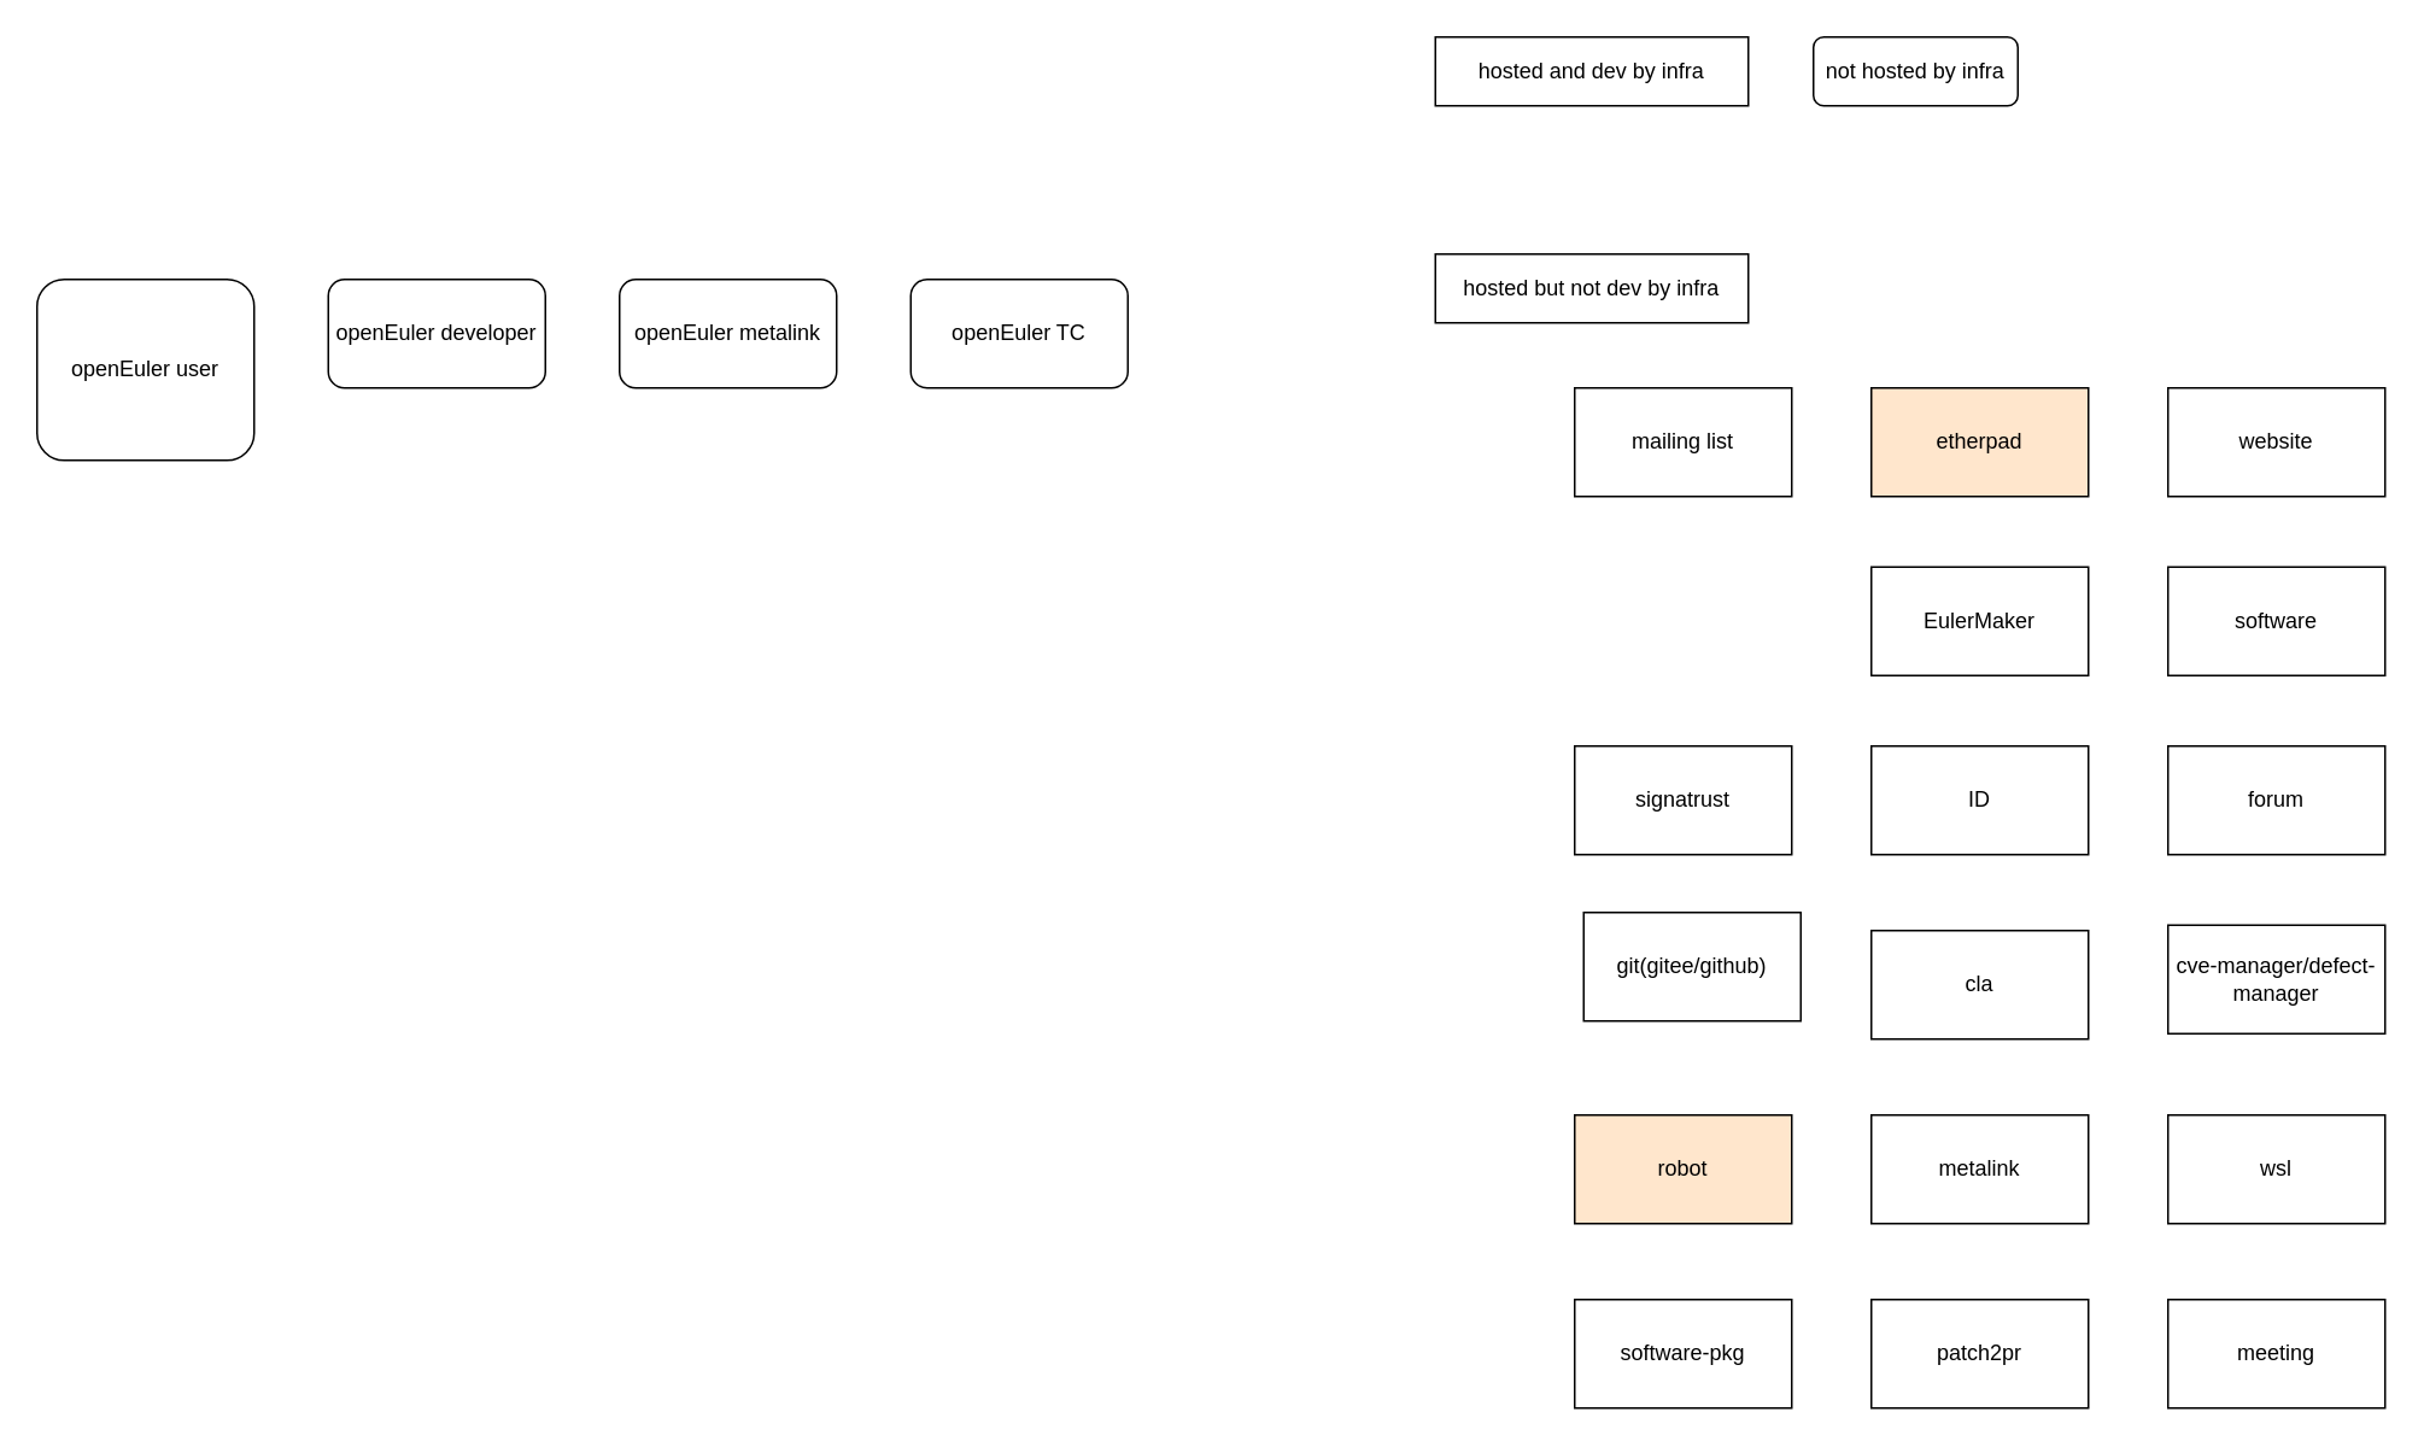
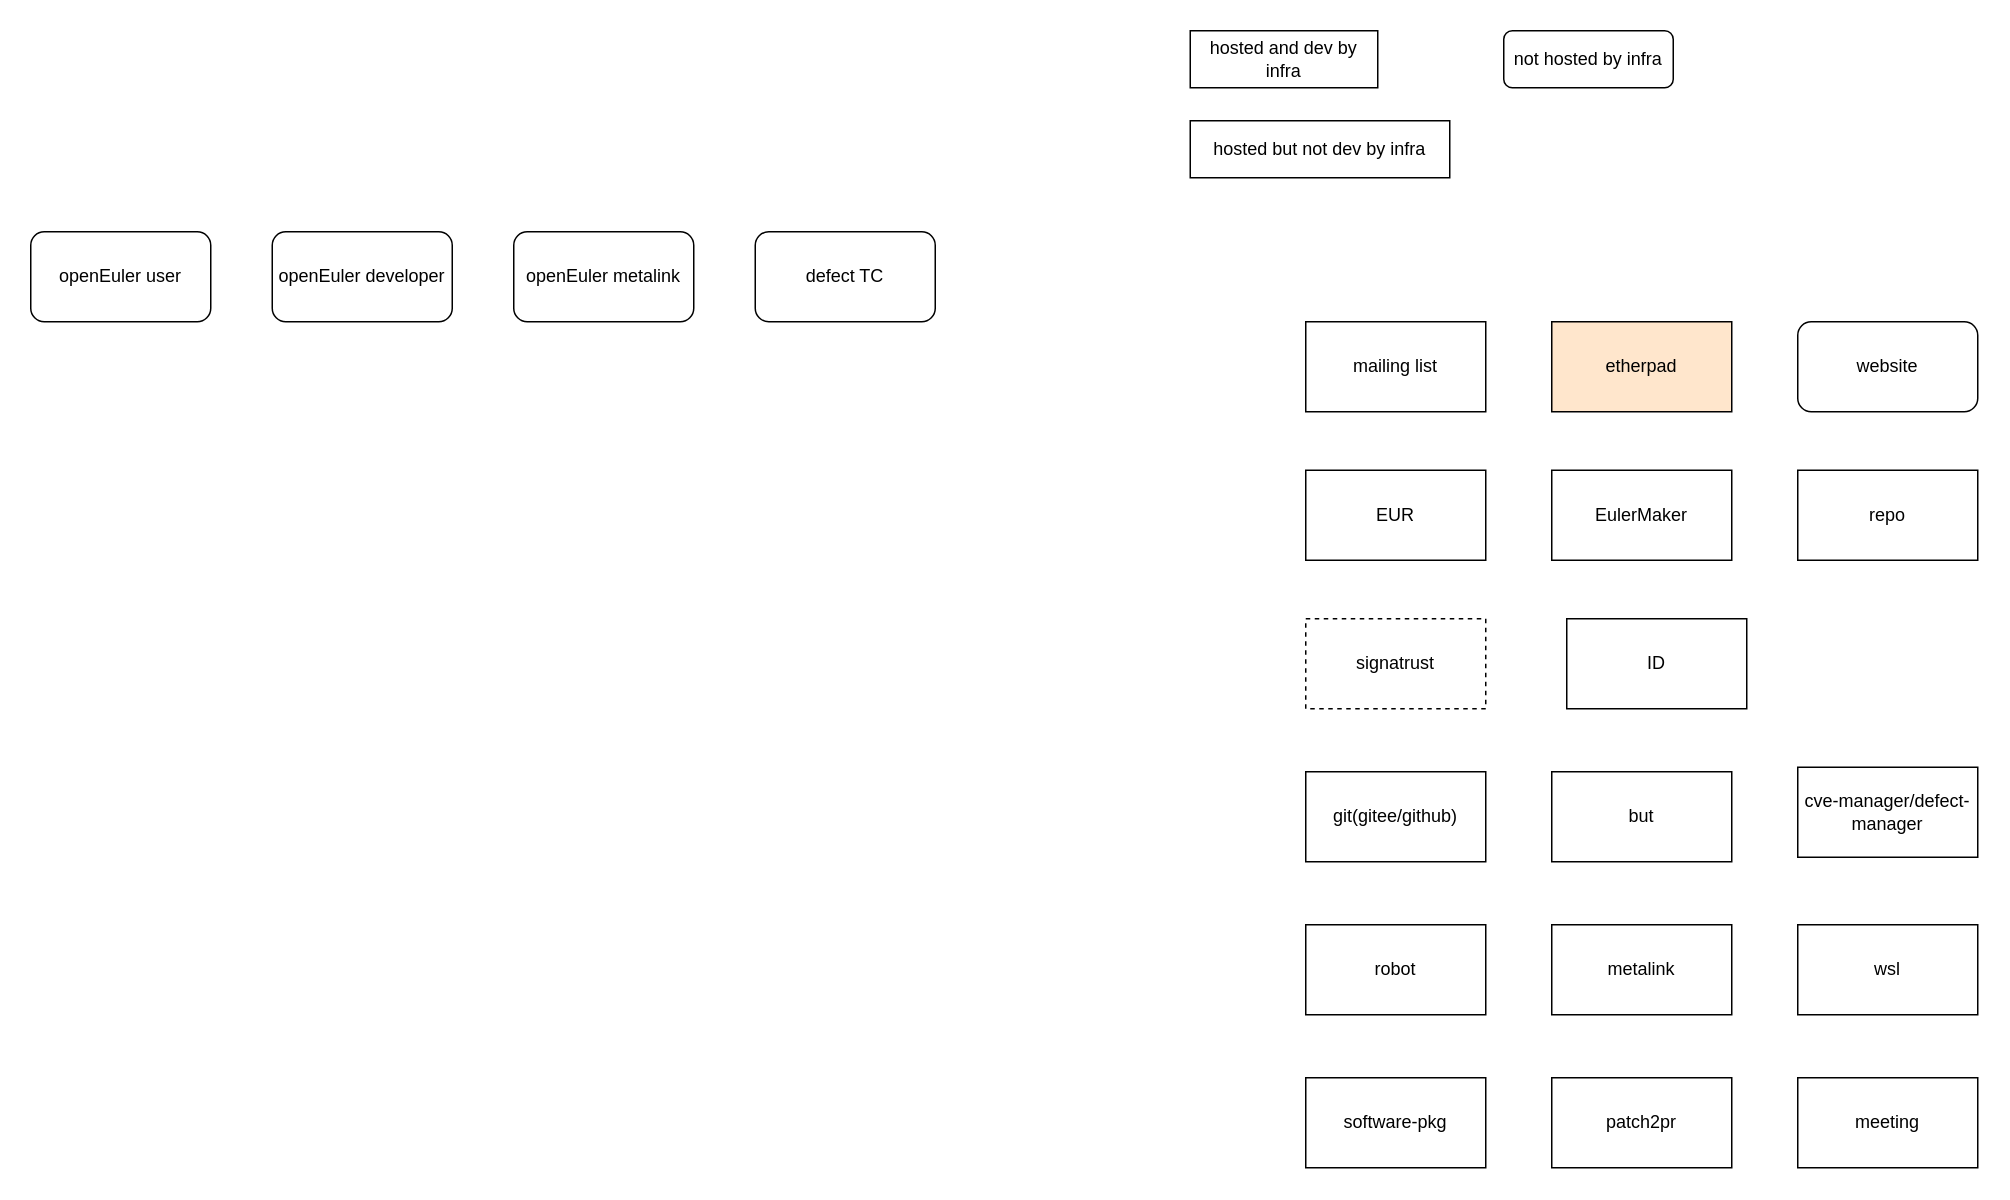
  <mxCell id="0" />
  <mxCell id="1" parent="0" />
  <mxCell id="2" value="mailing list" style="rounded=0;whiteSpace=wrap;html=1;" vertex="1" parent="1"><mxGeometry x="870" y="214" width="120" height="60" as="geometry" /></mxCell>
- <mxCell id="3" value="hosted and dev by infra" style="rounded=0;whiteSpace=wrap;html=1;" vertex="1" parent="1"><mxGeometry x="793" y="20" width="173" height="38" as="geometry" /></mxCell>
+ <mxCell id="3" value="hosted and dev by infra" style="rounded=0;whiteSpace=wrap;html=1;" vertex="1" parent="1"><mxGeometry x="793" y="20" width="125" height="38" as="geometry" /></mxCell>
  <mxCell id="4" value="etherpad" style="rounded=0;whiteSpace=wrap;html=1;fillColor=#ffe6cc;" vertex="1" parent="1"><mxGeometry x="1034" y="214" width="120" height="60" as="geometry" /></mxCell>
- <mxCell id="5" value="website" style="rounded=0;whiteSpace=wrap;html=1;" vertex="1" parent="1"><mxGeometry x="1198" y="214" width="120" height="60" as="geometry" /></mxCell>
+ <mxCell id="5" value="website" style="whiteSpace=wrap;html=1;rounded=1;" vertex="1" parent="1"><mxGeometry x="1198" y="214" width="120" height="60" as="geometry" /></mxCell>
+ <mxCell id="6" value="EUR" style="rounded=0;whiteSpace=wrap;html=1;" vertex="1" parent="1"><mxGeometry x="870" y="313" width="120" height="60" as="geometry" /></mxCell>
  <mxCell id="7" value="EulerMaker" style="rounded=0;whiteSpace=wrap;html=1;" vertex="1" parent="1"><mxGeometry x="1034" y="313" width="120" height="60" as="geometry" /></mxCell>
- <mxCell id="8" value="software" style="rounded=0;whiteSpace=wrap;html=1;" vertex="1" parent="1"><mxGeometry x="1198" y="313" width="120" height="60" as="geometry" /></mxCell>
- <mxCell id="9" value="forum" style="rounded=0;whiteSpace=wrap;html=1;" vertex="1" parent="1"><mxGeometry x="1198" y="412" width="120" height="60" as="geometry" /></mxCell>
- <mxCell id="10" value="ID" style="rounded=0;whiteSpace=wrap;html=1;" vertex="1" parent="1"><mxGeometry x="1034" y="412" width="120" height="60" as="geometry" /></mxCell>
- <mxCell id="11" value="signatrust" style="rounded=0;whiteSpace=wrap;html=1;" vertex="1" parent="1"><mxGeometry x="870" y="412" width="120" height="60" as="geometry" /></mxCell>
- <mxCell id="12" value="git(gitee/github)" style="rounded=0;whiteSpace=wrap;html=1;" vertex="1" parent="1"><mxGeometry x="875" y="504" width="120" height="60" as="geometry" /></mxCell>
- <mxCell id="13" value="cla" style="rounded=0;whiteSpace=wrap;html=1;" vertex="1" parent="1"><mxGeometry x="1034" y="514" width="120" height="60" as="geometry" /></mxCell>
+ <mxCell id="8" value="repo" style="rounded=0;whiteSpace=wrap;html=1;" vertex="1" parent="1"><mxGeometry x="1198" y="313" width="120" height="60" as="geometry" /></mxCell>
+ <mxCell id="10" value="ID" style="rounded=0;whiteSpace=wrap;html=1;" vertex="1" parent="1"><mxGeometry x="1044" y="412" width="120" height="60" as="geometry" /></mxCell>
+ <mxCell id="11" value="signatrust" style="rounded=0;whiteSpace=wrap;html=1;dashed=1;" vertex="1" parent="1"><mxGeometry x="870" y="412" width="120" height="60" as="geometry" /></mxCell>
+ <mxCell id="12" value="git(gitee/github)" style="rounded=0;whiteSpace=wrap;html=1;" vertex="1" parent="1"><mxGeometry x="870" y="514" width="120" height="60" as="geometry" /></mxCell>
+ <mxCell id="13" value="but" style="rounded=0;whiteSpace=wrap;html=1;" vertex="1" parent="1"><mxGeometry x="1034" y="514" width="120" height="60" as="geometry" /></mxCell>
  <mxCell id="14" value="cve-manager/defect-manager" style="rounded=0;whiteSpace=wrap;html=1;" vertex="1" parent="1"><mxGeometry x="1198" y="511" width="120" height="60" as="geometry" /></mxCell>
- <mxCell id="15" value="robot" style="rounded=0;whiteSpace=wrap;html=1;fillColor=#ffe6cc;" vertex="1" parent="1"><mxGeometry x="870" y="616" width="120" height="60" as="geometry" /></mxCell>
+ <mxCell id="15" value="robot" style="rounded=0;whiteSpace=wrap;html=1;" vertex="1" parent="1"><mxGeometry x="870" y="616" width="120" height="60" as="geometry" /></mxCell>
  <mxCell id="16" value="metalink" style="rounded=0;whiteSpace=wrap;html=1;" vertex="1" parent="1"><mxGeometry x="1034" y="616" width="120" height="60" as="geometry" /></mxCell>
  <mxCell id="17" value="wsl" style="rounded=0;whiteSpace=wrap;html=1;" vertex="1" parent="1"><mxGeometry x="1198" y="616" width="120" height="60" as="geometry" /></mxCell>
  <mxCell id="18" value="software-pkg" style="rounded=0;whiteSpace=wrap;html=1;" vertex="1" parent="1"><mxGeometry x="870" y="718" width="120" height="60" as="geometry" /></mxCell>
  <mxCell id="19" value="patch2pr" style="rounded=0;whiteSpace=wrap;html=1;" vertex="1" parent="1"><mxGeometry x="1034" y="718" width="120" height="60" as="geometry" /></mxCell>
  <mxCell id="20" value="not hosted by infra" style="whiteSpace=wrap;html=1;rounded=1;" vertex="1" parent="1"><mxGeometry x="1002" y="20" width="113" height="38" as="geometry" /></mxCell>
- <mxCell id="21" value="hosted but not dev by infra" style="rounded=0;whiteSpace=wrap;html=1;" vertex="1" parent="1"><mxGeometry x="793" y="140" width="173" height="38" as="geometry" /></mxCell>
+ <mxCell id="21" value="hosted but not dev by infra" style="rounded=0;whiteSpace=wrap;html=1;" vertex="1" parent="1"><mxGeometry x="793" y="80" width="173" height="38" as="geometry" /></mxCell>
  <mxCell id="22" value="meeting" style="rounded=0;whiteSpace=wrap;html=1;" vertex="1" parent="1"><mxGeometry x="1198" y="718" width="120" height="60" as="geometry" /></mxCell>
- <mxCell id="23" value="openEuler user" style="rounded=1;whiteSpace=wrap;html=1;" vertex="1" parent="1"><mxGeometry x="20" y="154" width="120" height="100" as="geometry" /></mxCell>
+ <mxCell id="23" value="openEuler user" style="rounded=1;whiteSpace=wrap;html=1;" vertex="1" parent="1"><mxGeometry x="20" y="154" width="120" height="60" as="geometry" /></mxCell>
  <mxCell id="24" value="openEuler developer" style="rounded=1;whiteSpace=wrap;html=1;" vertex="1" parent="1"><mxGeometry x="181" y="154" width="120" height="60" as="geometry" /></mxCell>
  <mxCell id="25" value="openEuler metalink" style="rounded=1;whiteSpace=wrap;html=1;" vertex="1" parent="1"><mxGeometry x="342" y="154" width="120" height="60" as="geometry" /></mxCell>
- <mxCell id="26" value="openEuler TC" style="rounded=1;whiteSpace=wrap;html=1;" vertex="1" parent="1"><mxGeometry x="503" y="154" width="120" height="60" as="geometry" /></mxCell>
+ <mxCell id="26" value="defect TC" style="rounded=1;whiteSpace=wrap;html=1;" vertex="1" parent="1"><mxGeometry x="503" y="154" width="120" height="60" as="geometry" /></mxCell>
  <mxCell id="27" style="edgeStyle=none;curved=1;rounded=0;orthogonalLoop=1;jettySize=auto;html=1;exitX=1;exitY=0.75;exitDx=0;exitDy=0;fontSize=12;startSize=8;endSize=8;" edge="1" parent="1" source="23" target="23"><mxGeometry relative="1" as="geometry" /></mxCell>
